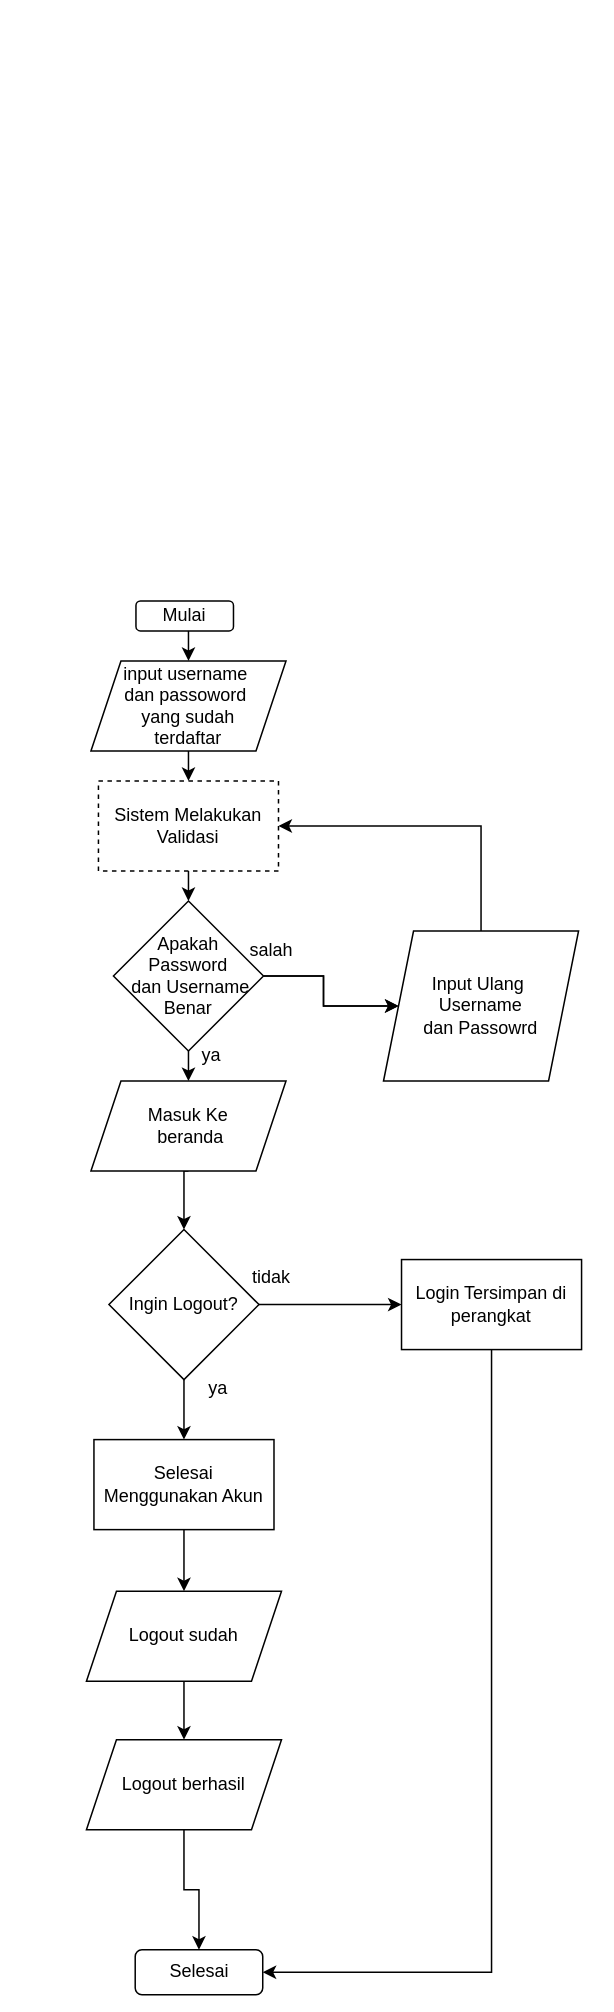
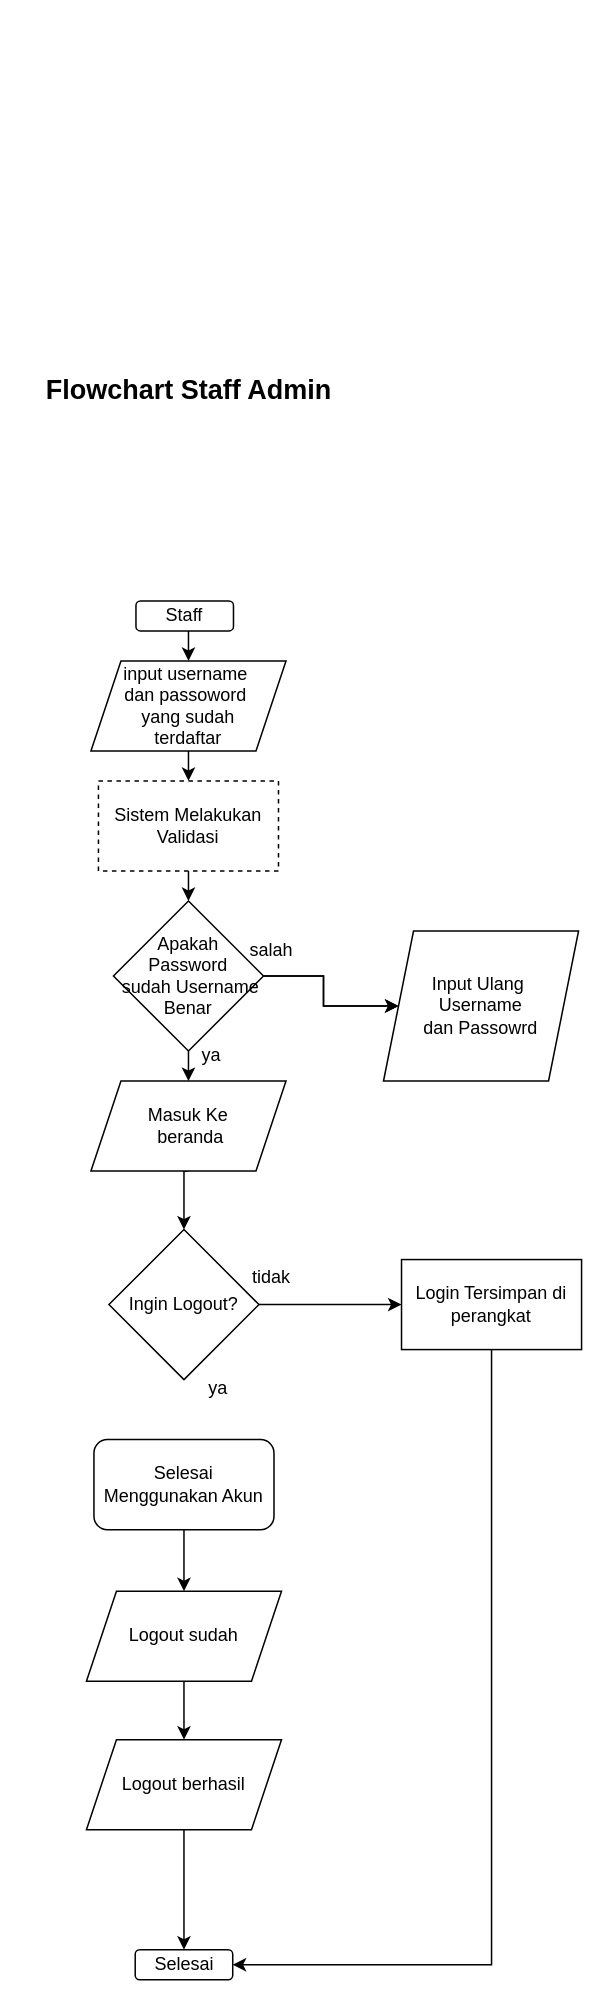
  <mxCell id="0" />
  <mxCell id="1" parent="0" />
  <mxCell id="2" style="edgeStyle=orthogonalEdgeStyle;rounded=0;orthogonalLoop=1;jettySize=auto;html=1;exitX=0.5;exitY=1;exitDx=0;exitDy=0;" parent="1" edge="1"><mxGeometry relative="1" as="geometry"><mxPoint x="160" y="20" as="sourcePoint" /><mxPoint x="160" y="20" as="targetPoint" /></mxGeometry></mxCell>
- <mxCell id="4" value="Mulai" style="rounded=1;whiteSpace=wrap;html=1;" parent="1" vertex="1"><mxGeometry x="90" y="400" width="65" height="20" as="geometry" /></mxCell>
+ <mxCell id="3" value="&lt;b&gt;&lt;font style=&quot;font-size: 18px;&quot;&gt;Flowchart Staff Admin&lt;/font&gt;&lt;/b&gt;" style="text;html=1;align=center;verticalAlign=middle;resizable=0;points=[];autosize=1;strokeColor=none;fillColor=none;" parent="1" vertex="1"><mxGeometry x="20" y="240" width="210" height="40" as="geometry" /></mxCell>
+ <mxCell id="4" value="Staff" style="rounded=1;whiteSpace=wrap;html=1;" parent="1" vertex="1"><mxGeometry x="90" y="400" width="65" height="20" as="geometry" /></mxCell>
  <mxCell id="5" style="edgeStyle=orthogonalEdgeStyle;rounded=0;orthogonalLoop=1;jettySize=auto;html=1;exitX=0.5;exitY=1;exitDx=0;exitDy=0;entryX=0.5;entryY=0;entryDx=0;entryDy=0;" parent="1" target="7" edge="1"><mxGeometry relative="1" as="geometry"><mxPoint x="125" y="420" as="sourcePoint" /></mxGeometry></mxCell>
  <mxCell id="6" style="edgeStyle=orthogonalEdgeStyle;rounded=0;orthogonalLoop=1;jettySize=auto;html=1;exitX=0.5;exitY=1;exitDx=0;exitDy=0;entryX=0.5;entryY=0;entryDx=0;entryDy=0;" parent="1" source="7" target="9" edge="1"><mxGeometry relative="1" as="geometry" /></mxCell>
  <mxCell id="7" value="input username&amp;nbsp;&lt;br&gt;dan passoword&amp;nbsp;&lt;br&gt;yang sudah&lt;br&gt;terdaftar" style="shape=parallelogram;perimeter=parallelogramPerimeter;whiteSpace=wrap;html=1;fixedSize=1;" parent="1" vertex="1"><mxGeometry x="60" y="440" width="130" height="60" as="geometry" /></mxCell>
  <mxCell id="8" style="edgeStyle=orthogonalEdgeStyle;rounded=0;orthogonalLoop=1;jettySize=auto;html=1;exitX=0.5;exitY=1;exitDx=0;exitDy=0;entryX=0.5;entryY=0;entryDx=0;entryDy=0;" parent="1" source="9" target="13" edge="1"><mxGeometry relative="1" as="geometry" /></mxCell>
  <mxCell id="9" value="Sistem Melakukan&lt;br&gt;Validasi" style="rounded=0;whiteSpace=wrap;html=1;dashed=1;" parent="1" vertex="1"><mxGeometry x="65" y="520" width="120" height="60" as="geometry" /></mxCell>
  <mxCell id="10" style="edgeStyle=orthogonalEdgeStyle;rounded=0;orthogonalLoop=1;jettySize=auto;html=1;exitX=1;exitY=0.5;exitDx=0;exitDy=0;entryX=0;entryY=0.5;entryDx=0;entryDy=0;" parent="1" source="13" target="15" edge="1"><mxGeometry relative="1" as="geometry" /></mxCell>
  <mxCell id="11" value="" style="edgeStyle=orthogonalEdgeStyle;rounded=0;orthogonalLoop=1;jettySize=auto;html=1;" parent="1" source="13" target="15" edge="1"><mxGeometry relative="1" as="geometry" /></mxCell>
  <mxCell id="12" style="edgeStyle=orthogonalEdgeStyle;rounded=0;orthogonalLoop=1;jettySize=auto;html=1;exitX=0.5;exitY=1;exitDx=0;exitDy=0;entryX=0.5;entryY=0;entryDx=0;entryDy=0;" parent="1" source="13" target="18" edge="1"><mxGeometry relative="1" as="geometry" /></mxCell>
- <mxCell id="13" value="Apakah &lt;br&gt;Password&lt;br&gt;&amp;nbsp;dan Username Benar" style="rhombus;whiteSpace=wrap;html=1;" parent="1" vertex="1"><mxGeometry x="75" y="600" width="100" height="100" as="geometry" /></mxCell>
- <mxCell id="14" style="edgeStyle=orthogonalEdgeStyle;rounded=0;orthogonalLoop=1;jettySize=auto;html=1;exitX=0.5;exitY=0;exitDx=0;exitDy=0;entryX=1;entryY=0.5;entryDx=0;entryDy=0;" parent="1" source="15" target="9" edge="1"><mxGeometry relative="1" as="geometry" /></mxCell>
+ <mxCell id="13" value="Apakah &lt;br&gt;Password&lt;br&gt;&amp;nbsp;sudah Username Benar" style="rhombus;whiteSpace=wrap;html=1;" parent="1" vertex="1"><mxGeometry x="75" y="600" width="100" height="100" as="geometry" /></mxCell>
  <mxCell id="15" value="Input Ulang&amp;nbsp;&lt;br&gt;Username&lt;br&gt;dan Passowrd" style="shape=parallelogram;perimeter=parallelogramPerimeter;whiteSpace=wrap;html=1;fixedSize=1;" parent="1" vertex="1"><mxGeometry x="255" y="620" width="130" height="100" as="geometry" /></mxCell>
  <mxCell id="16" value="salah" style="text;html=1;align=center;verticalAlign=middle;resizable=0;points=[];autosize=1;strokeColor=none;fillColor=none;" parent="1" vertex="1"><mxGeometry x="155" y="618" width="50" height="30" as="geometry" /></mxCell>
  <mxCell id="17" style="edgeStyle=orthogonalEdgeStyle;rounded=0;orthogonalLoop=1;jettySize=auto;html=1;exitX=0.5;exitY=1;exitDx=0;exitDy=0;entryX=0.5;entryY=0;entryDx=0;entryDy=0;" edge="1" parent="1" source="18" target="26"><mxGeometry relative="1" as="geometry" /></mxCell>
  <mxCell id="18" value="Masuk Ke&lt;br&gt;&amp;nbsp;beranda&lt;br&gt;" style="shape=parallelogram;perimeter=parallelogramPerimeter;whiteSpace=wrap;html=1;fixedSize=1;" parent="1" vertex="1"><mxGeometry x="60" y="720" width="130" height="60" as="geometry" /></mxCell>
- <mxCell id="19" value="Selesai" style="rounded=1;whiteSpace=wrap;html=1;" parent="1" vertex="1"><mxGeometry x="89.5" y="1299" width="85" height="30" as="geometry" /></mxCell>
+ <mxCell id="19" value="Selesai" style="rounded=1;whiteSpace=wrap;html=1;" parent="1" vertex="1"><mxGeometry x="89.5" y="1299" width="65" height="20" as="geometry" /></mxCell>
  <mxCell id="20" style="edgeStyle=orthogonalEdgeStyle;rounded=0;orthogonalLoop=1;jettySize=auto;html=1;exitX=0.5;exitY=1;exitDx=0;exitDy=0;entryX=0.5;entryY=0;entryDx=0;entryDy=0;" edge="1" parent="1" source="21" target="33"><mxGeometry relative="1" as="geometry" /></mxCell>
- <mxCell id="21" value="Selesai &lt;br&gt;Menggunakan Akun" style="rounded=0;whiteSpace=wrap;html=1;" parent="1" vertex="1"><mxGeometry x="62" y="959" width="120" height="60" as="geometry" /></mxCell>
+ <mxCell id="21" value="Selesai &lt;br&gt;Menggunakan Akun" style="whiteSpace=wrap;html=1;rounded=1;" parent="1" vertex="1"><mxGeometry x="62" y="959" width="120" height="60" as="geometry" /></mxCell>
  <mxCell id="22" style="edgeStyle=orthogonalEdgeStyle;rounded=0;orthogonalLoop=1;jettySize=auto;html=1;exitX=0.5;exitY=1;exitDx=0;exitDy=0;entryX=0.5;entryY=0;entryDx=0;entryDy=0;" parent="1" source="23" target="19" edge="1"><mxGeometry relative="1" as="geometry" /></mxCell>
  <mxCell id="23" value="Logout berhasil" style="shape=parallelogram;perimeter=parallelogramPerimeter;whiteSpace=wrap;html=1;fixedSize=1;" parent="1" vertex="1"><mxGeometry x="57" y="1159" width="130" height="60" as="geometry" /></mxCell>
  <mxCell id="24" style="edgeStyle=orthogonalEdgeStyle;rounded=0;orthogonalLoop=1;jettySize=auto;html=1;exitX=1;exitY=0.5;exitDx=0;exitDy=0;entryX=0;entryY=0.5;entryDx=0;entryDy=0;" parent="1" source="26" target="28" edge="1"><mxGeometry relative="1" as="geometry" /></mxCell>
- <mxCell id="25" style="edgeStyle=orthogonalEdgeStyle;rounded=0;orthogonalLoop=1;jettySize=auto;html=1;exitX=0.5;exitY=1;exitDx=0;exitDy=0;entryX=0.5;entryY=0;entryDx=0;entryDy=0;" edge="1" parent="1" source="26" target="21"><mxGeometry relative="1" as="geometry" /></mxCell>
  <mxCell id="26" value="Ingin Logout?" style="rhombus;whiteSpace=wrap;html=1;" parent="1" vertex="1"><mxGeometry x="72" y="819" width="100" height="100" as="geometry" /></mxCell>
  <mxCell id="27" style="edgeStyle=orthogonalEdgeStyle;rounded=0;orthogonalLoop=1;jettySize=auto;html=1;exitX=0.5;exitY=1;exitDx=0;exitDy=0;entryX=1;entryY=0.5;entryDx=0;entryDy=0;" parent="1" source="28" target="19" edge="1"><mxGeometry relative="1" as="geometry" /></mxCell>
  <mxCell id="28" value="Login Tersimpan di perangkat" style="rounded=0;whiteSpace=wrap;html=1;" parent="1" vertex="1"><mxGeometry x="267" y="839" width="120" height="60" as="geometry" /></mxCell>
  <mxCell id="29" value="ya" style="text;html=1;align=center;verticalAlign=middle;resizable=0;points=[];autosize=1;strokeColor=none;fillColor=none;" vertex="1" parent="1"><mxGeometry x="120" y="688" width="40" height="30" as="geometry" /></mxCell>
  <mxCell id="30" value="ya" style="text;strokeColor=none;align=center;fillColor=none;html=1;verticalAlign=middle;whiteSpace=wrap;rounded=0;" vertex="1" parent="1"><mxGeometry x="115" y="910" width="60" height="30" as="geometry" /></mxCell>
  <mxCell id="31" value="tidak" style="text;html=1;align=center;verticalAlign=middle;resizable=0;points=[];autosize=1;strokeColor=none;fillColor=none;" vertex="1" parent="1"><mxGeometry x="155" y="836" width="50" height="30" as="geometry" /></mxCell>
  <mxCell id="32" style="edgeStyle=orthogonalEdgeStyle;rounded=0;orthogonalLoop=1;jettySize=auto;html=1;exitX=0.5;exitY=1;exitDx=0;exitDy=0;entryX=0.5;entryY=0;entryDx=0;entryDy=0;" edge="1" parent="1" source="33" target="23"><mxGeometry relative="1" as="geometry" /></mxCell>
  <mxCell id="33" value="Logout sudah" style="shape=parallelogram;perimeter=parallelogramPerimeter;whiteSpace=wrap;html=1;fixedSize=1;" parent="1" vertex="1"><mxGeometry x="57" y="1060" width="130" height="60" as="geometry" /></mxCell>
